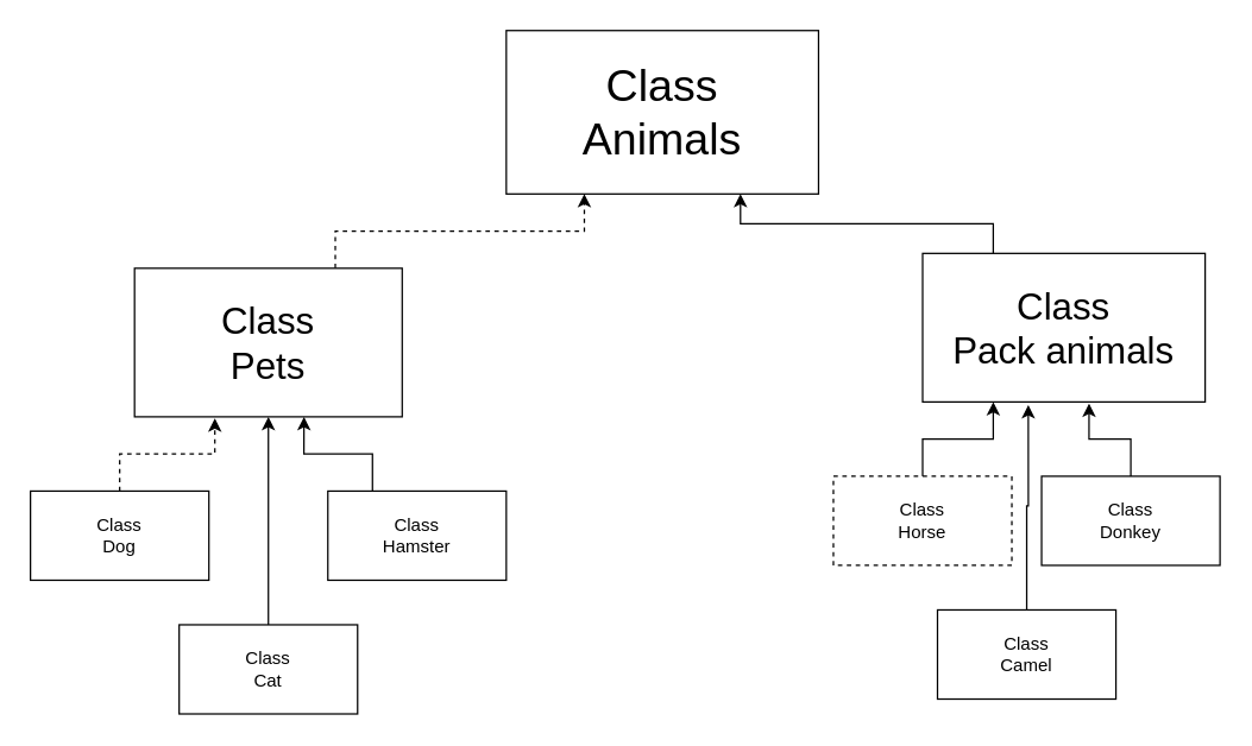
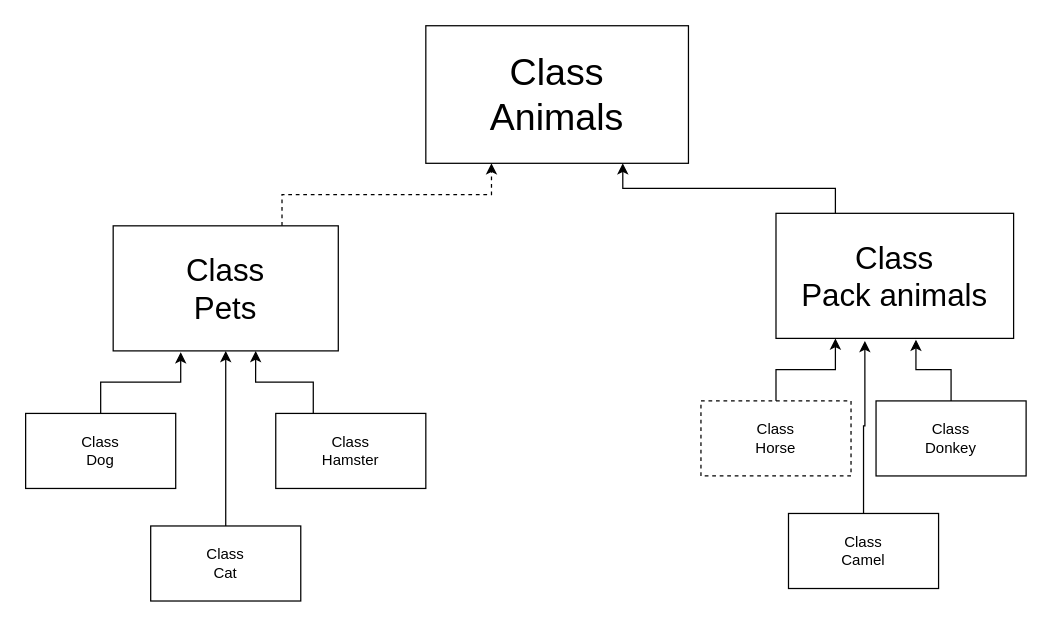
  <mxCell id="0" />
  <mxCell id="1" parent="0" />
  <mxCell id="2" value="&lt;font style=&quot;font-size: 30px;&quot;&gt;Class&lt;br&gt;Animals&lt;/font&gt;" style="rounded=0;whiteSpace=wrap;html=1;" vertex="1" parent="1"><mxGeometry x="340" y="20" width="210" height="110" as="geometry" /></mxCell>
  <mxCell id="3" style="edgeStyle=orthogonalEdgeStyle;rounded=0;orthogonalLoop=1;jettySize=auto;html=1;exitX=0.75;exitY=0;exitDx=0;exitDy=0;entryX=0.25;entryY=1;entryDx=0;entryDy=0;dashed=1;" edge="1" parent="1" source="4" target="2"><mxGeometry relative="1" as="geometry" /></mxCell>
  <mxCell id="4" value="&lt;font style=&quot;font-size: 25px;&quot;&gt;Class&lt;br&gt;Pets&lt;/font&gt;" style="rounded=0;whiteSpace=wrap;html=1;" vertex="1" parent="1"><mxGeometry x="90" y="180" width="180" height="100" as="geometry" /></mxCell>
  <mxCell id="5" style="edgeStyle=orthogonalEdgeStyle;rounded=0;orthogonalLoop=1;jettySize=auto;html=1;exitX=0.25;exitY=0;exitDx=0;exitDy=0;entryX=0.75;entryY=1;entryDx=0;entryDy=0;" edge="1" parent="1" source="6" target="2"><mxGeometry relative="1" as="geometry" /></mxCell>
  <mxCell id="6" value="&lt;font style=&quot;font-size: 25px;&quot;&gt;Class&lt;br&gt;Pack animals&lt;/font&gt;" style="rounded=0;whiteSpace=wrap;html=1;" vertex="1" parent="1"><mxGeometry x="620" y="170" width="190" height="100" as="geometry" /></mxCell>
  <mxCell id="7" value="Class&lt;br&gt;Dog" style="rounded=0;whiteSpace=wrap;html=1;" vertex="1" parent="1"><mxGeometry x="20" y="330" width="120" height="60" as="geometry" /></mxCell>
  <mxCell id="8" style="edgeStyle=orthogonalEdgeStyle;rounded=0;orthogonalLoop=1;jettySize=auto;html=1;exitX=0.5;exitY=0;exitDx=0;exitDy=0;" edge="1" parent="1" source="9" target="4"><mxGeometry relative="1" as="geometry" /></mxCell>
  <mxCell id="9" value="Class&lt;br&gt;Cat" style="rounded=0;whiteSpace=wrap;html=1;" vertex="1" parent="1"><mxGeometry x="120" y="420" width="120" height="60" as="geometry" /></mxCell>
  <mxCell id="10" value="Class&lt;br&gt;Hamster" style="rounded=0;whiteSpace=wrap;html=1;" vertex="1" parent="1"><mxGeometry x="220" y="330" width="120" height="60" as="geometry" /></mxCell>
- <mxCell id="11" style="edgeStyle=orthogonalEdgeStyle;rounded=0;orthogonalLoop=1;jettySize=auto;html=1;exitX=0.5;exitY=0;exitDx=0;exitDy=0;entryX=0.3;entryY=1.01;entryDx=0;entryDy=0;entryPerimeter=0;dashed=1;" edge="1" parent="1" source="7" target="4"><mxGeometry relative="1" as="geometry" /></mxCell>
+ <mxCell id="11" style="edgeStyle=orthogonalEdgeStyle;rounded=0;orthogonalLoop=1;jettySize=auto;html=1;exitX=0.5;exitY=0;exitDx=0;exitDy=0;entryX=0.3;entryY=1.01;entryDx=0;entryDy=0;entryPerimeter=0;" edge="1" parent="1" source="7" target="4"><mxGeometry relative="1" as="geometry" /></mxCell>
  <mxCell id="12" style="edgeStyle=orthogonalEdgeStyle;rounded=0;orthogonalLoop=1;jettySize=auto;html=1;exitX=0.25;exitY=0;exitDx=0;exitDy=0;entryX=0.633;entryY=1;entryDx=0;entryDy=0;entryPerimeter=0;" edge="1" parent="1" source="10" target="4"><mxGeometry relative="1" as="geometry" /></mxCell>
  <mxCell id="13" style="edgeStyle=orthogonalEdgeStyle;rounded=0;orthogonalLoop=1;jettySize=auto;html=1;exitX=0.5;exitY=0;exitDx=0;exitDy=0;entryX=0.25;entryY=1;entryDx=0;entryDy=0;" edge="1" parent="1" source="14" target="6"><mxGeometry relative="1" as="geometry" /></mxCell>
  <mxCell id="14" value="Class&lt;br&gt;Horse" style="rounded=0;whiteSpace=wrap;html=1;dashed=1;" vertex="1" parent="1"><mxGeometry x="560" y="320" width="120" height="60" as="geometry" /></mxCell>
  <mxCell id="15" value="Class&lt;br&gt;Donkey" style="rounded=0;whiteSpace=wrap;html=1;" vertex="1" parent="1"><mxGeometry x="700" y="320" width="120" height="60" as="geometry" /></mxCell>
  <mxCell id="16" value="Class&lt;br&gt;Camel" style="rounded=0;whiteSpace=wrap;html=1;" vertex="1" parent="1"><mxGeometry x="630" y="410" width="120" height="60" as="geometry" /></mxCell>
  <mxCell id="17" style="edgeStyle=orthogonalEdgeStyle;rounded=0;orthogonalLoop=1;jettySize=auto;html=1;entryX=0.589;entryY=1.01;entryDx=0;entryDy=0;entryPerimeter=0;" edge="1" parent="1" source="15" target="6"><mxGeometry relative="1" as="geometry" /></mxCell>
  <mxCell id="18" style="edgeStyle=orthogonalEdgeStyle;rounded=0;orthogonalLoop=1;jettySize=auto;html=1;exitX=0.5;exitY=0;exitDx=0;exitDy=0;entryX=0.374;entryY=1.02;entryDx=0;entryDy=0;entryPerimeter=0;" edge="1" parent="1" source="16" target="6"><mxGeometry relative="1" as="geometry" /></mxCell>
